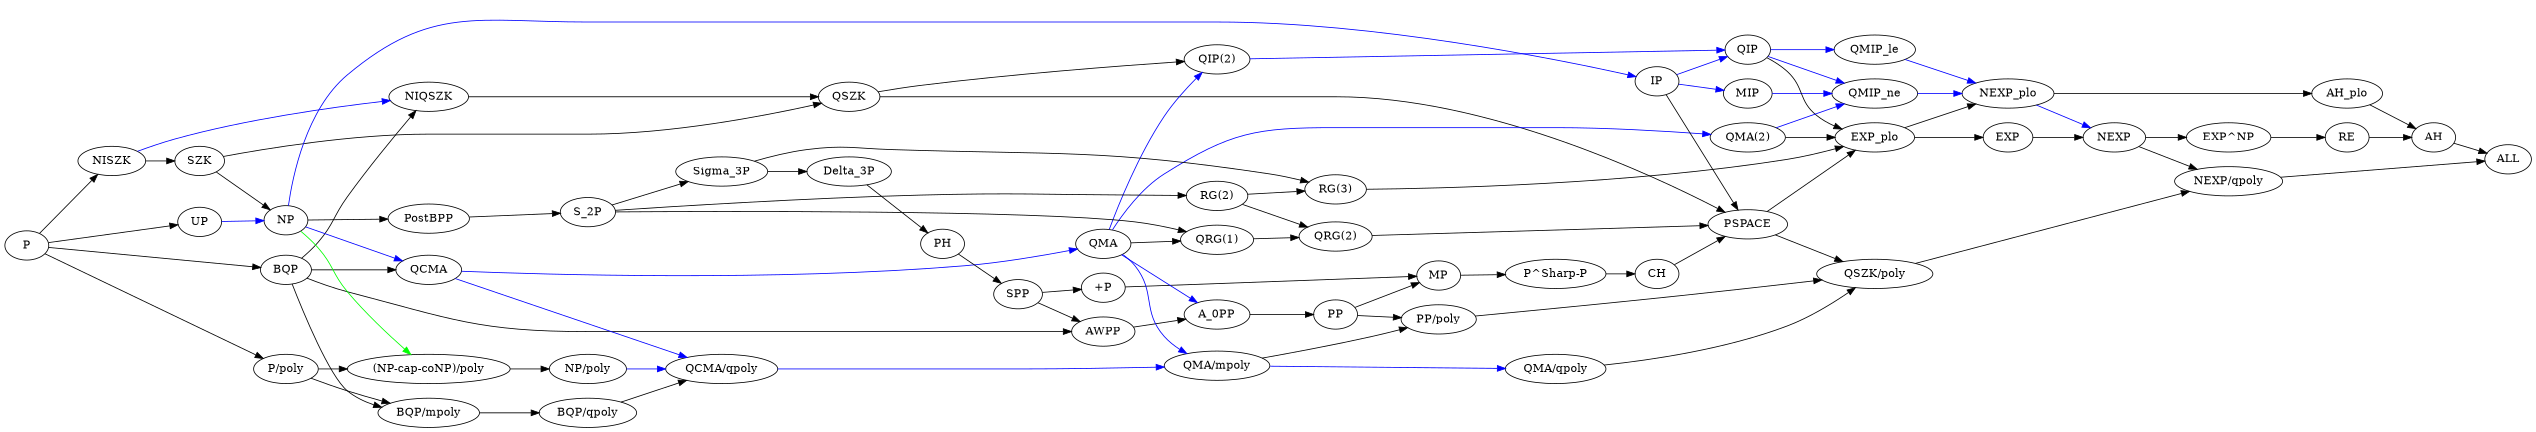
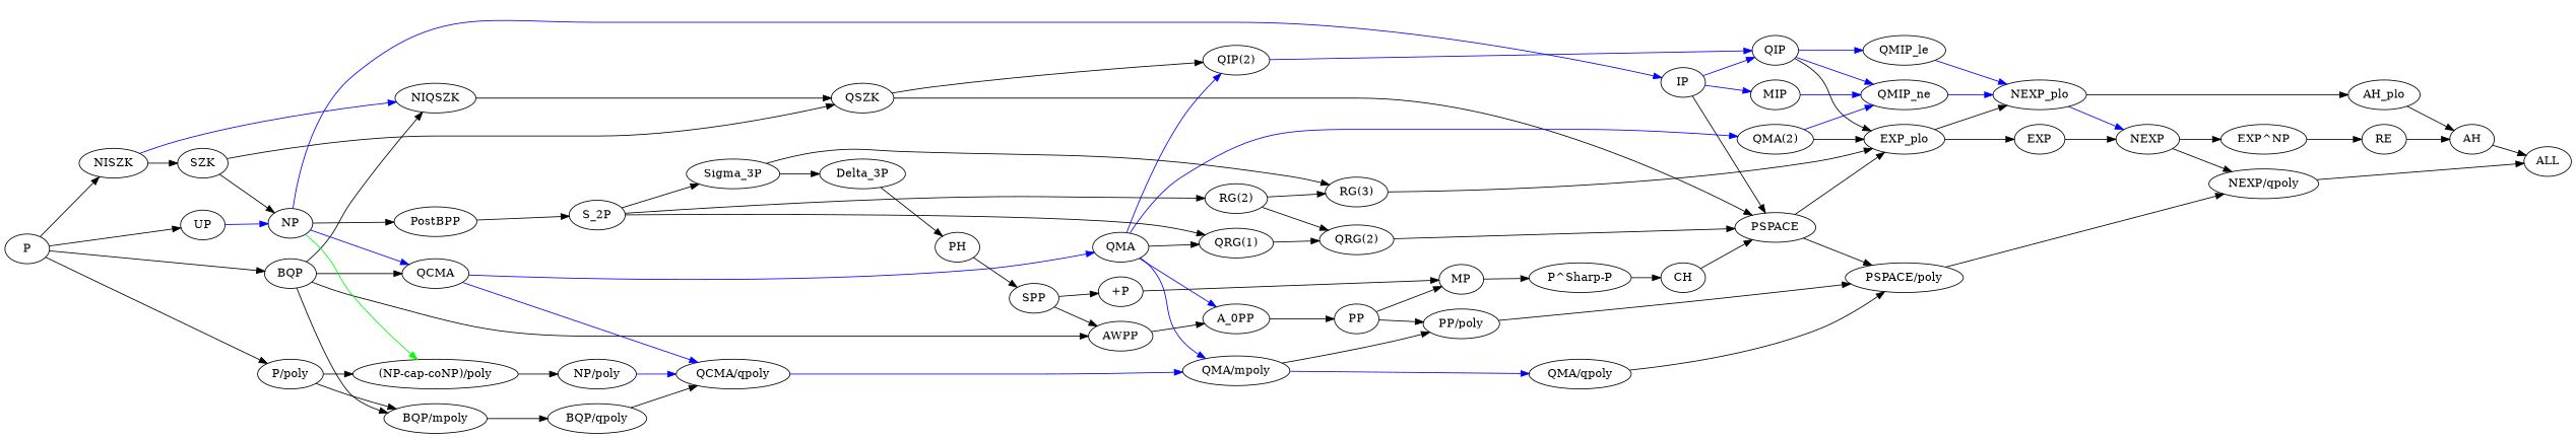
  digraph {
    bgcolor=white
    rankdir=LR
    node [color=black fontcolor=black]
    edge [color=black]
    n1 [label="(NP-cap-coNP)/poly"]
    n2 [label="NP/poly"]
    n3 [label="QCMA/qpoly"]
    n4 [label="+P"]
    n5 [label=MP]
    n6 [label="P^Sharp-P"]
    n7 [label=AH]
    n8 [label=ALL]
    n9 [label=AH_plo]
    n10 [label=AWPP]
    n11 [label=A_0PP]
    n12 [label=PP]
    n13 [label="PP/poly"]
    n14 [label=BQP]
    n15 [label="BQP/mpoly"]
    n16 [label=NIQSZK]
    n17 [label=QCMA]
    n18 [label="BQP/qpoly"]
    n19 [label=QSZK]
    n20 [label=QMA]
    n21 [label="QMA/mpoly"]
    n22 [label=CH]
    n23 [label=PSPACE]
    n24 [label=EXP_plo]
-   n25 [label="QSZK/poly"]
+   n25 [label="PSPACE/poly"]
    n26 [label=Delta_3P]
    n27 [label=PH]
    n28 [label=SPP]
    n29 [label=EXP]
    n30 [label=NEXP]
    n31 [label="EXP^NP"]
    n32 [label="NEXP/qpoly"]
    n33 [label=RE]
    n34 [label=NEXP_plo]
    n35 [label=IP]
    n36 [label=MIP]
    n37 [label=QIP]
    n38 [label=QMIP_ne]
    n39 [label=QMIP_le]
    n40 [label="QIP(2)"]
    n41 [label=NISZK]
    n42 [label=SZK]
    n43 [label=NP]
    n44 [label=PostBPP]
    n45 [label=S_2P]
    n46 [label=P]
    n47 [label="P/poly"]
    n48 [label=UP]
    n49 [label="QRG(1)"]
    n50 [label="RG(2)"]
    n51 [label=Sigma_3P]
    n52 [label="QMA(2)"]
    n53 [label="QMA/qpoly"]
    n54 [label="QRG(2)"]
    n55 [label="RG(3)"]
    n1 -> n2
    n2 -> n3 [color=blue]
    n3 -> n21 [color=blue]
    n4 -> n5
    n5 -> n6
    n6 -> n22
    n7 -> n8
    n9 -> n7
    n10 -> n11
    n11 -> n12
    n12 -> n5
    n12 -> n13
    n13 -> n25
    n14 -> n10
    n14 -> n15
    n14 -> n16
    n14 -> n17
    n15 -> n18
    n16 -> n19
    n17 -> n3 [color=blue]
    n17 -> n20 [color=blue]
    n18 -> n3
    n19 -> n23
    n19 -> n40
    n20 -> n11 [color=blue]
    n20 -> n21 [color=blue]
    n20 -> n40 [color=blue]
    n20 -> n49
    n20 -> n52 [color=blue]
    n21 -> n13
    n21 -> n53 [color=blue]
    n22 -> n23
    n23 -> n24
    n23 -> n25
    n24 -> n29
    n24 -> n34
    n25 -> n32
    n26 -> n27
    n27 -> n28
    n28 -> n4
    n28 -> n10
    n29 -> n30
    n30 -> n31
    n30 -> n32
    n31 -> n33
    n32 -> n8
    n33 -> n7
    n34 -> n9
    n34 -> n30 [color=blue]
    n35 -> n23
    n35 -> n36 [color=blue]
    n35 -> n37 [color=blue]
    n36 -> n38 [color=blue]
    n37 -> n24
    n37 -> n38 [color=blue]
    n37 -> n39 [color=blue]
    n38 -> n34 [color=blue]
    n39 -> n34 [color=blue]
    n40 -> n37 [color=blue]
    n41 -> n16 [color=blue]
    n41 -> n42
    n42 -> n19
    n42 -> n43
    n43 -> n1 [color=green]
    n43 -> n17 [color=blue]
    n43 -> n35 [color=blue]
    n43 -> n44
    n44 -> n45
    n45 -> n49
    n45 -> n50
    n45 -> n51
    n46 -> n14
    n46 -> n41
    n46 -> n47
    n46 -> n48
    n47 -> n1
    n47 -> n15
    n48 -> n43 [color=blue]
    n49 -> n54
    n50 -> n54
    n50 -> n55
    n51 -> n26
    n51 -> n55
    n52 -> n24
    n52 -> n38 [color=blue]
    n53 -> n25
    n54 -> n23
    n55 -> n24
  }
